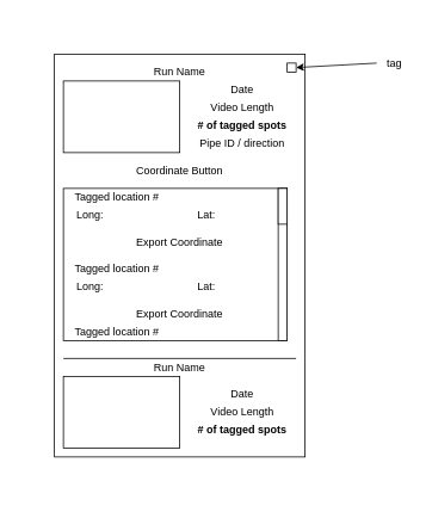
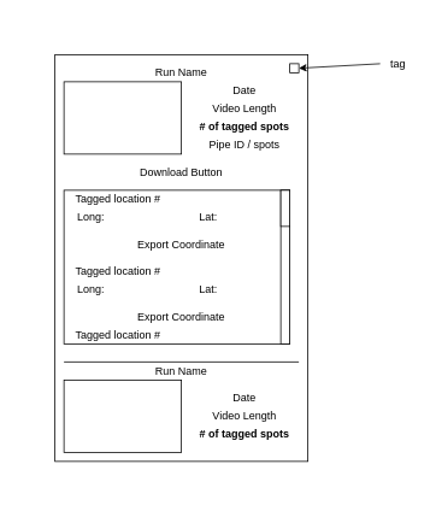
  <mxCell id="0" />
  <mxCell id="1" parent="0" />
  <mxCell id="2" value="" style="rounded=0;whiteSpace=wrap;html=1;" parent="1" vertex="1"><mxGeometry x="60" y="60" width="280" height="450" as="geometry" /></mxCell>
  <mxCell id="3" value="" style="rounded=0;whiteSpace=wrap;html=1;" parent="1" vertex="1"><mxGeometry x="70" y="210" width="250" height="170" as="geometry" /></mxCell>
  <mxCell id="4" value="Run Name" style="text;html=1;strokeColor=none;fillColor=none;align=center;verticalAlign=middle;whiteSpace=wrap;rounded=0;" parent="1" vertex="1"><mxGeometry x="70" y="70" width="260" height="20" as="geometry" /></mxCell>
  <mxCell id="5" value="" style="rounded=0;whiteSpace=wrap;html=1;" parent="1" vertex="1"><mxGeometry x="70" y="90" width="130" height="80" as="geometry" /></mxCell>
  <mxCell id="6" value="Video Length" style="text;html=1;strokeColor=none;fillColor=none;align=center;verticalAlign=middle;whiteSpace=wrap;rounded=0;" parent="1" vertex="1"><mxGeometry x="210" y="110" width="120" height="20" as="geometry" /></mxCell>
  <mxCell id="7" value="# of tagged spots" style="text;html=1;strokeColor=none;fillColor=none;align=center;verticalAlign=middle;whiteSpace=wrap;rounded=0;fontStyle=1" parent="1" vertex="1"><mxGeometry x="210" y="130" width="120" height="20" as="geometry" /></mxCell>
- <mxCell id="8" value="Coordinate Button" style="text;html=1;strokeColor=none;fillColor=none;align=center;verticalAlign=middle;whiteSpace=wrap;rounded=0;" parent="1" vertex="1"><mxGeometry x="70" y="180" width="260" height="20" as="geometry" /></mxCell>
+ <mxCell id="8" value="Download Button" style="text;html=1;strokeColor=none;fillColor=none;align=center;verticalAlign=middle;whiteSpace=wrap;rounded=0;" parent="1" vertex="1"><mxGeometry x="70" y="180" width="260" height="20" as="geometry" /></mxCell>
  <mxCell id="9" value="Tagged location #" style="text;html=1;strokeColor=none;fillColor=none;align=center;verticalAlign=middle;whiteSpace=wrap;rounded=0;" parent="1" vertex="1"><mxGeometry x="70" y="210" width="120" height="20" as="geometry" /></mxCell>
  <mxCell id="10" value="Long:" style="text;html=1;strokeColor=none;fillColor=none;align=center;verticalAlign=middle;whiteSpace=wrap;rounded=0;" parent="1" vertex="1"><mxGeometry x="80" y="230" width="40" height="20" as="geometry" /></mxCell>
  <mxCell id="11" value="Lat:" style="text;html=1;strokeColor=none;fillColor=none;align=center;verticalAlign=middle;whiteSpace=wrap;rounded=0;" parent="1" vertex="1"><mxGeometry x="210" y="230" width="40" height="20" as="geometry" /></mxCell>
  <mxCell id="12" value="Export Coordinate" style="text;html=1;strokeColor=none;fillColor=none;align=center;verticalAlign=middle;whiteSpace=wrap;rounded=0;" parent="1" vertex="1"><mxGeometry x="70" y="260" width="260" height="20" as="geometry" /></mxCell>
  <mxCell id="13" value="Tagged location #" style="text;html=1;strokeColor=none;fillColor=none;align=center;verticalAlign=middle;whiteSpace=wrap;rounded=0;" parent="1" vertex="1"><mxGeometry x="70" y="290" width="120" height="20" as="geometry" /></mxCell>
  <mxCell id="14" value="Long:" style="text;html=1;strokeColor=none;fillColor=none;align=center;verticalAlign=middle;whiteSpace=wrap;rounded=0;" parent="1" vertex="1"><mxGeometry x="80" y="310" width="40" height="20" as="geometry" /></mxCell>
  <mxCell id="15" value="Lat:" style="text;html=1;strokeColor=none;fillColor=none;align=center;verticalAlign=middle;whiteSpace=wrap;rounded=0;" parent="1" vertex="1"><mxGeometry x="210" y="310" width="40" height="20" as="geometry" /></mxCell>
  <mxCell id="16" value="Export Coordinate" style="text;html=1;strokeColor=none;fillColor=none;align=center;verticalAlign=middle;whiteSpace=wrap;rounded=0;" parent="1" vertex="1"><mxGeometry x="70" y="340" width="260" height="20" as="geometry" /></mxCell>
  <mxCell id="17" value="Tagged location #" style="text;html=1;strokeColor=none;fillColor=none;align=center;verticalAlign=middle;whiteSpace=wrap;rounded=0;" parent="1" vertex="1"><mxGeometry x="70" y="360" width="120" height="20" as="geometry" /></mxCell>
  <mxCell id="18" value="Date" style="text;html=1;strokeColor=none;fillColor=none;align=center;verticalAlign=middle;whiteSpace=wrap;rounded=0;" parent="1" vertex="1"><mxGeometry x="210" y="430" width="120" height="20" as="geometry" /></mxCell>
  <mxCell id="19" value="Run Name" style="text;html=1;strokeColor=none;fillColor=none;align=center;verticalAlign=middle;whiteSpace=wrap;rounded=0;" parent="1" vertex="1"><mxGeometry x="70" y="400" width="260" height="20" as="geometry" /></mxCell>
  <mxCell id="20" value="" style="rounded=0;whiteSpace=wrap;html=1;" parent="1" vertex="1"><mxGeometry x="70" y="420" width="130" height="80" as="geometry" /></mxCell>
  <mxCell id="21" value="Video Length" style="text;html=1;strokeColor=none;fillColor=none;align=center;verticalAlign=middle;whiteSpace=wrap;rounded=0;" parent="1" vertex="1"><mxGeometry x="210" y="450" width="120" height="20" as="geometry" /></mxCell>
  <mxCell id="22" value="# of tagged spots" style="text;html=1;strokeColor=none;fillColor=none;align=center;verticalAlign=middle;whiteSpace=wrap;rounded=0;fontStyle=1" parent="1" vertex="1"><mxGeometry x="210" y="470" width="120" height="20" as="geometry" /></mxCell>
  <mxCell id="23" value="" style="endArrow=none;html=1;entryX=1;entryY=0;entryDx=0;entryDy=0;exitX=0;exitY=0;exitDx=0;exitDy=0;" parent="1" source="19" target="19" edge="1"><mxGeometry width="50" height="50" relative="1" as="geometry"><mxPoint x="70" y="390" as="sourcePoint" /><mxPoint x="120" y="350" as="targetPoint" /></mxGeometry></mxCell>
  <mxCell id="24" value="" style="rounded=0;whiteSpace=wrap;html=1;" parent="1" vertex="1"><mxGeometry x="310" y="210" width="10" height="170" as="geometry" /></mxCell>
  <mxCell id="25" value="" style="rounded=0;whiteSpace=wrap;html=1;" parent="1" vertex="1"><mxGeometry x="310" y="210" width="10" height="40" as="geometry" /></mxCell>
  <mxCell id="26" value="" style="rounded=0;whiteSpace=wrap;html=1;fillColor=none;strokeColor=none;" parent="1" vertex="1"><mxGeometry width="10" height="10" as="geometry" x="20" y="20" /></mxCell>
  <mxCell id="27" value="" style="rounded=0;whiteSpace=wrap;html=1;fillColor=none;strokeColor=none;" parent="1" vertex="1"><mxGeometry x="370" y="540" width="10" height="10" as="geometry" /></mxCell>
- <mxCell id="28" value="Pipe ID / direction" style="text;html=1;strokeColor=none;fillColor=none;align=center;verticalAlign=middle;whiteSpace=wrap;rounded=0;" vertex="1" parent="1"><mxGeometry x="210" y="150" width="120" height="20" as="geometry" /></mxCell>
+ <mxCell id="28" value="Pipe ID / spots" style="text;html=1;strokeColor=none;fillColor=none;align=center;verticalAlign=middle;whiteSpace=wrap;rounded=0;" vertex="1" parent="1"><mxGeometry x="210" y="150" width="120" height="20" as="geometry" /></mxCell>
  <mxCell id="29" value="Date" style="text;html=1;strokeColor=none;fillColor=none;align=center;verticalAlign=middle;whiteSpace=wrap;rounded=0;" vertex="1" parent="1"><mxGeometry x="210" y="90" width="120" height="20" as="geometry" /></mxCell>
  <mxCell id="30" value="" style="rounded=0;whiteSpace=wrap;html=1;" vertex="1" parent="1"><mxGeometry x="320" y="70" width="10" height="10" as="geometry" /></mxCell>
  <mxCell id="31" value="" style="endArrow=classic;html=1;entryX=1;entryY=0.25;entryDx=0;entryDy=0;" edge="1" parent="1" target="4"><mxGeometry width="50" height="50" relative="1" as="geometry"><mxPoint x="420" y="70" as="sourcePoint" /><mxPoint x="450" y="360" as="targetPoint" /></mxGeometry></mxCell>
  <mxCell id="32" value="tag" style="text;html=1;strokeColor=none;fillColor=none;align=center;verticalAlign=middle;whiteSpace=wrap;rounded=0;" vertex="1" parent="1"><mxGeometry x="420" y="60" width="40" height="20" as="geometry" /></mxCell>
